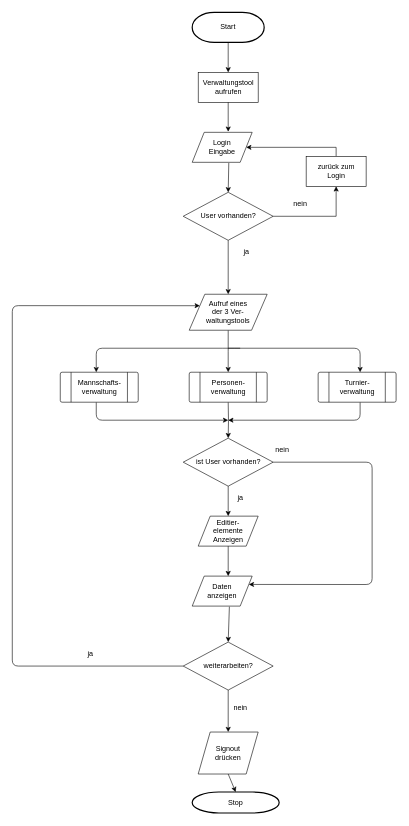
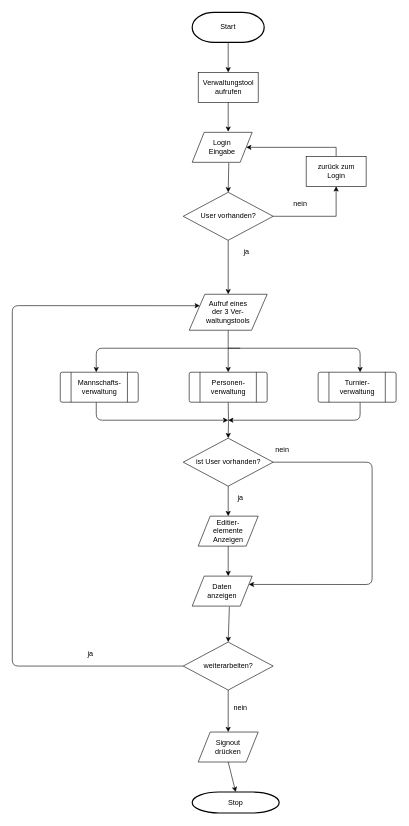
  <mxCell id="0" />
  <mxCell id="1" parent="0" />
  <mxCell id="2" value="Start" style="strokeWidth=2;html=1;shape=mxgraph.flowchart.terminator;whiteSpace=wrap;" vertex="1" parent="1"><mxGeometry x="320" y="20" width="120" height="50" as="geometry" /></mxCell>
  <mxCell id="3" value="" style="endArrow=classic;html=1;exitX=0.5;exitY=1;exitDx=0;exitDy=0;exitPerimeter=0;" edge="1" parent="1" source="2" target="4"><mxGeometry width="50" height="50" relative="1" as="geometry"><mxPoint x="480" y="430" as="sourcePoint" /><mxPoint x="380" y="140" as="targetPoint" /></mxGeometry></mxCell>
  <mxCell id="4" value="&lt;div&gt;Verwaltungstool&lt;/div&gt;&lt;div&gt;aufrufen&lt;br&gt;&lt;/div&gt;" style="html=1;dashed=0;whitespace=wrap;" vertex="1" parent="1"><mxGeometry x="330" y="120" width="100" height="50" as="geometry" /></mxCell>
  <mxCell id="5" value="&lt;div&gt;Login &lt;br&gt;&lt;/div&gt;&lt;div&gt;Eingabe&lt;br&gt;&lt;/div&gt;" style="shape=parallelogram;perimeter=parallelogramPerimeter;whiteSpace=wrap;html=1;dashed=0;" vertex="1" parent="1"><mxGeometry x="320" y="220" width="100" height="50" as="geometry" /></mxCell>
  <mxCell id="6" value="" style="endArrow=classic;html=1;exitX=0.5;exitY=1;exitDx=0;exitDy=0;entryX=0.6;entryY=-0.02;entryDx=0;entryDy=0;entryPerimeter=0;" edge="1" parent="1" source="4" target="5"><mxGeometry width="50" height="50" relative="1" as="geometry"><mxPoint x="390" y="80" as="sourcePoint" /><mxPoint x="390" y="130" as="targetPoint" /></mxGeometry></mxCell>
  <mxCell id="7" style="edgeStyle=orthogonalEdgeStyle;rounded=0;orthogonalLoop=1;jettySize=auto;html=1;entryX=0.5;entryY=1;entryDx=0;entryDy=0;" edge="1" parent="1" source="9" target="13"><mxGeometry relative="1" as="geometry"><mxPoint x="560" y="310" as="targetPoint" /><Array as="points"><mxPoint x="560" y="360" /></Array></mxGeometry></mxCell>
  <mxCell id="8" style="edgeStyle=orthogonalEdgeStyle;rounded=0;orthogonalLoop=1;jettySize=auto;html=1;entryX=0.5;entryY=0;entryDx=0;entryDy=0;" edge="1" parent="1" source="9" target="16"><mxGeometry relative="1" as="geometry"><mxPoint x="380" y="490" as="targetPoint" /></mxGeometry></mxCell>
  <mxCell id="9" value="User vorhanden?" style="shape=rhombus;html=1;dashed=0;whitespace=wrap;perimeter=rhombusPerimeter;" vertex="1" parent="1"><mxGeometry x="305" y="320" width="150" height="80" as="geometry" /></mxCell>
  <mxCell id="10" value="" style="endArrow=classic;html=1;exitX=0.61;exitY=1.02;exitDx=0;exitDy=0;entryX=0.5;entryY=0;entryDx=0;entryDy=0;exitPerimeter=0;" edge="1" parent="1" source="5" target="9"><mxGeometry width="50" height="50" relative="1" as="geometry"><mxPoint x="390" y="180" as="sourcePoint" /><mxPoint x="390" y="229" as="targetPoint" /></mxGeometry></mxCell>
  <mxCell id="11" value="nein" style="text;html=1;align=center;verticalAlign=middle;resizable=0;points=[];autosize=1;" vertex="1" parent="1"><mxGeometry x="480" y="330" width="40" height="20" as="geometry" /></mxCell>
  <mxCell id="12" style="edgeStyle=orthogonalEdgeStyle;rounded=0;orthogonalLoop=1;jettySize=auto;html=1;entryX=1;entryY=0.5;entryDx=0;entryDy=0;exitX=0.5;exitY=0;exitDx=0;exitDy=0;" edge="1" parent="1" source="13" target="5"><mxGeometry relative="1" as="geometry"><Array as="points"><mxPoint x="560" y="245" /></Array></mxGeometry></mxCell>
  <mxCell id="13" value="&lt;div&gt;zurück zum &lt;br&gt;&lt;/div&gt;&lt;div&gt;Login&lt;br&gt;&lt;/div&gt;" style="html=1;dashed=0;whitespace=wrap;" vertex="1" parent="1"><mxGeometry x="510" y="260" width="100" height="50" as="geometry" /></mxCell>
  <mxCell id="14" value="ja" style="text;html=1;align=center;verticalAlign=middle;resizable=0;points=[];autosize=1;" vertex="1" parent="1"><mxGeometry x="400" y="410" width="20" height="20" as="geometry" /></mxCell>
  <mxCell id="15" style="edgeStyle=orthogonalEdgeStyle;rounded=0;orthogonalLoop=1;jettySize=auto;html=1;entryX=0.5;entryY=0;entryDx=0;entryDy=0;" edge="1" parent="1" source="16"><mxGeometry relative="1" as="geometry"><mxPoint x="380" y="620" as="targetPoint" /></mxGeometry></mxCell>
  <mxCell id="16" value="&lt;div&gt;Aufruf eines&lt;/div&gt;&lt;div&gt;der 3 Ver-&lt;/div&gt;&lt;div&gt;waltungstools&lt;br&gt;&lt;/div&gt;" style="shape=parallelogram;perimeter=parallelogramPerimeter;whiteSpace=wrap;html=1;dashed=0;" vertex="1" parent="1"><mxGeometry x="315" y="490" width="130" height="60" as="geometry" /></mxCell>
  <mxCell id="17" value="" style="endArrow=classic;html=1;entryX=0.5;entryY=0;entryDx=0;entryDy=0;" edge="1" parent="1"><mxGeometry width="50" height="50" relative="1" as="geometry"><mxPoint x="380" y="580" as="sourcePoint" /><mxPoint x="600" y="620" as="targetPoint" /><Array as="points"><mxPoint x="600" y="580" /></Array></mxGeometry></mxCell>
  <mxCell id="18" value="" style="endArrow=classic;html=1;entryX=0.5;entryY=0;entryDx=0;entryDy=0;" edge="1" parent="1"><mxGeometry width="50" height="50" relative="1" as="geometry"><mxPoint x="400" y="580" as="sourcePoint" /><mxPoint x="160" y="620" as="targetPoint" /><Array as="points"><mxPoint x="380" y="580" /><mxPoint x="160" y="580" /></Array></mxGeometry></mxCell>
  <mxCell id="19" value="ist User vorhanden?" style="shape=rhombus;html=1;dashed=0;whitespace=wrap;perimeter=rhombusPerimeter;" vertex="1" parent="1"><mxGeometry x="305" y="730" width="150" height="80" as="geometry" /></mxCell>
  <mxCell id="20" style="edgeStyle=orthogonalEdgeStyle;rounded=0;orthogonalLoop=1;jettySize=auto;html=1;entryX=0.5;entryY=0;entryDx=0;entryDy=0;exitX=0.5;exitY=1;exitDx=0;exitDy=0;" edge="1" parent="1" target="19"><mxGeometry relative="1" as="geometry"><mxPoint x="390" y="500" as="targetPoint" /><mxPoint x="380" y="670" as="sourcePoint" /></mxGeometry></mxCell>
  <mxCell id="21" value="" style="endArrow=classic;html=1;exitX=0.5;exitY=1;exitDx=0;exitDy=0;" edge="1" parent="1"><mxGeometry width="50" height="50" relative="1" as="geometry"><mxPoint x="600" y="670" as="sourcePoint" /><mxPoint x="380" y="700" as="targetPoint" /><Array as="points"><mxPoint x="600" y="700" /></Array></mxGeometry></mxCell>
  <mxCell id="22" value="" style="endArrow=classic;html=1;exitX=0.5;exitY=1;exitDx=0;exitDy=0;" edge="1" parent="1"><mxGeometry width="50" height="50" relative="1" as="geometry"><mxPoint x="160" y="670" as="sourcePoint" /><mxPoint x="380" y="700" as="targetPoint" /><Array as="points"><mxPoint x="160" y="700" /></Array></mxGeometry></mxCell>
  <mxCell id="23" value="" style="endArrow=classic;html=1;exitX=0.5;exitY=1;exitDx=0;exitDy=0;entryX=0.5;entryY=0;entryDx=0;entryDy=0;" edge="1" parent="1" source="19" target="30"><mxGeometry width="50" height="50" relative="1" as="geometry"><mxPoint x="480" y="640" as="sourcePoint" /><mxPoint x="380" y="900" as="targetPoint" /></mxGeometry></mxCell>
  <mxCell id="24" value="" style="verticalLabelPosition=bottom;verticalAlign=top;html=1;shape=process;whiteSpace=wrap;rounded=1;size=0.14;arcSize=6;" vertex="1" parent="1"><mxGeometry x="100" y="620" width="130" height="50" as="geometry" /></mxCell>
  <mxCell id="25" value="&lt;div&gt;Mannschafts-&lt;/div&gt;&lt;div&gt;verwaltung&lt;/div&gt;" style="text;html=1;align=center;verticalAlign=middle;resizable=0;points=[];autosize=1;" vertex="1" parent="1"><mxGeometry x="120" y="630" width="90" height="30" as="geometry" /></mxCell>
  <mxCell id="26" value="" style="verticalLabelPosition=bottom;verticalAlign=top;html=1;shape=process;whiteSpace=wrap;rounded=1;size=0.14;arcSize=6;" vertex="1" parent="1"><mxGeometry x="315" y="620" width="130" height="50" as="geometry" /></mxCell>
  <mxCell id="27" value="&lt;div&gt;Personen-&lt;/div&gt;&lt;div&gt;verwaltung&lt;/div&gt;" style="text;html=1;align=center;verticalAlign=middle;resizable=0;points=[];autosize=1;" vertex="1" parent="1"><mxGeometry x="345" y="630" width="70" height="30" as="geometry" /></mxCell>
  <mxCell id="28" value="" style="verticalLabelPosition=bottom;verticalAlign=top;html=1;shape=process;whiteSpace=wrap;rounded=1;size=0.14;arcSize=6;" vertex="1" parent="1"><mxGeometry x="530" y="620" width="130" height="50" as="geometry" /></mxCell>
  <mxCell id="29" value="&lt;div&gt;Turnier-&lt;/div&gt;&lt;div&gt;verwaltung&lt;/div&gt;" style="text;html=1;align=center;verticalAlign=middle;resizable=0;points=[];autosize=1;" vertex="1" parent="1"><mxGeometry x="560" y="630" width="70" height="30" as="geometry" /></mxCell>
  <mxCell id="30" value="&lt;div&gt;Editier-&lt;/div&gt;&lt;div&gt;elemente&lt;br&gt;&lt;/div&gt;&lt;div&gt;Anzeigen&lt;br&gt;&lt;/div&gt;" style="shape=parallelogram;perimeter=parallelogramPerimeter;whiteSpace=wrap;html=1;dashed=0;" vertex="1" parent="1"><mxGeometry x="330" y="860" width="100" height="50" as="geometry" /></mxCell>
  <mxCell id="31" value="ja" style="text;html=1;align=center;verticalAlign=middle;resizable=0;points=[];autosize=1;" vertex="1" parent="1"><mxGeometry x="390" y="820" width="20" height="20" as="geometry" /></mxCell>
  <mxCell id="32" value="" style="endArrow=classic;html=1;exitX=1;exitY=0.5;exitDx=0;exitDy=0;entryX=1;entryY=0.25;entryDx=0;entryDy=0;" edge="1" parent="1" source="19" target="34"><mxGeometry width="50" height="50" relative="1" as="geometry"><mxPoint x="480" y="620" as="sourcePoint" /><mxPoint x="600" y="980" as="targetPoint" /><Array as="points"><mxPoint x="620" y="770" /><mxPoint x="620" y="974" /></Array></mxGeometry></mxCell>
  <mxCell id="33" value="&lt;div&gt;nein&lt;/div&gt;" style="text;html=1;align=center;verticalAlign=middle;resizable=0;points=[];autosize=1;" vertex="1" parent="1"><mxGeometry x="450" y="740" width="40" height="20" as="geometry" /></mxCell>
  <mxCell id="34" value="&lt;div&gt;Daten &lt;br&gt;&lt;/div&gt;&lt;div&gt;anzeigen&lt;/div&gt;" style="shape=parallelogram;perimeter=parallelogramPerimeter;whiteSpace=wrap;html=1;dashed=0;" vertex="1" parent="1"><mxGeometry x="320" y="960" width="100" height="50" as="geometry" /></mxCell>
  <mxCell id="35" value="" style="endArrow=classic;html=1;exitX=0.5;exitY=1;exitDx=0;exitDy=0;entryX=0.6;entryY=0;entryDx=0;entryDy=0;entryPerimeter=0;" edge="1" parent="1" source="30" target="34"><mxGeometry width="50" height="50" relative="1" as="geometry"><mxPoint x="390" y="820" as="sourcePoint" /><mxPoint x="390" y="870" as="targetPoint" /></mxGeometry></mxCell>
  <mxCell id="36" value="weiterarbeiten?" style="shape=rhombus;html=1;dashed=0;whitespace=wrap;perimeter=rhombusPerimeter;" vertex="1" parent="1"><mxGeometry x="305" y="1070" width="150" height="80" as="geometry" /></mxCell>
  <mxCell id="37" value="" style="endArrow=classic;html=1;exitX=0.62;exitY=1.02;exitDx=0;exitDy=0;entryX=0.5;entryY=0;entryDx=0;entryDy=0;exitPerimeter=0;" edge="1" parent="1" source="34" target="36"><mxGeometry width="50" height="50" relative="1" as="geometry"><mxPoint x="390" y="920" as="sourcePoint" /><mxPoint x="390" y="970" as="targetPoint" /></mxGeometry></mxCell>
  <mxCell id="38" value="" style="endArrow=classic;html=1;exitX=0.5;exitY=1;exitDx=0;exitDy=0;entryX=0.5;entryY=0;entryDx=0;entryDy=0;" edge="1" parent="1" source="36" target="41"><mxGeometry width="50" height="50" relative="1" as="geometry"><mxPoint x="379.5" y="1160" as="sourcePoint" /><mxPoint x="379.5" y="1210" as="targetPoint" /></mxGeometry></mxCell>
  <mxCell id="39" value="nein" style="text;html=1;align=center;verticalAlign=middle;resizable=0;points=[];autosize=1;" vertex="1" parent="1"><mxGeometry x="380" y="1170" width="40" height="20" as="geometry" /></mxCell>
  <mxCell id="40" value="Stop" style="strokeWidth=2;html=1;shape=mxgraph.flowchart.terminator;whiteSpace=wrap;" vertex="1" parent="1"><mxGeometry x="320" y="1320" width="145" height="35" as="geometry" /></mxCell>
- <mxCell id="41" value="&lt;div&gt;Signout&lt;/div&gt;&lt;div&gt;drücken&lt;br&gt;&lt;/div&gt;" style="shape=parallelogram;perimeter=parallelogramPerimeter;whiteSpace=wrap;html=1;dashed=0;" vertex="1" parent="1"><mxGeometry x="330" y="1220" width="100" height="70" as="geometry" /></mxCell>
+ <mxCell id="41" value="&lt;div&gt;Signout&lt;/div&gt;&lt;div&gt;drücken&lt;br&gt;&lt;/div&gt;" style="shape=parallelogram;perimeter=parallelogramPerimeter;whiteSpace=wrap;html=1;dashed=0;" vertex="1" parent="1"><mxGeometry x="330" y="1220" width="100" height="50" as="geometry" /></mxCell>
  <mxCell id="42" value="" style="endArrow=classic;html=1;entryX=0.5;entryY=0;entryDx=0;entryDy=0;entryPerimeter=0;exitX=0.5;exitY=1;exitDx=0;exitDy=0;" edge="1" parent="1" source="41" target="40"><mxGeometry width="50" height="50" relative="1" as="geometry"><mxPoint x="480" y="1080" as="sourcePoint" /><mxPoint x="530" y="1030" as="targetPoint" /></mxGeometry></mxCell>
  <mxCell id="43" value="ja" style="text;html=1;align=center;verticalAlign=middle;resizable=0;points=[];autosize=1;" vertex="1" parent="1"><mxGeometry x="140" y="1080" width="20" height="20" as="geometry" /></mxCell>
  <mxCell id="44" value="" style="endArrow=classic;html=1;exitX=0;exitY=0.5;exitDx=0;exitDy=0;entryX=0;entryY=0.25;entryDx=0;entryDy=0;" edge="1" parent="1" source="36" target="16"><mxGeometry width="50" height="50" relative="1" as="geometry"><mxPoint x="480" y="1080" as="sourcePoint" /><mxPoint x="40" y="510" as="targetPoint" /><Array as="points"><mxPoint x="20" y="1110" /><mxPoint x="20" y="509" /></Array></mxGeometry></mxCell>
